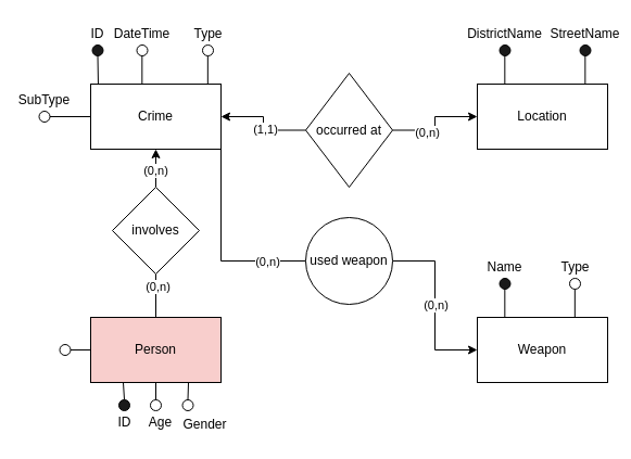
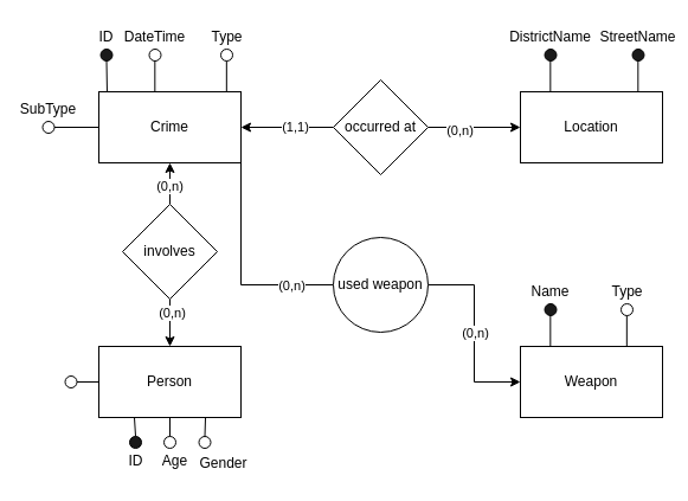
  <mxCell id="0" />
  <mxCell id="1" parent="0" />
  <mxCell id="2" value="Crime" style="rounded=0;whiteSpace=wrap;html=1;" vertex="1" parent="1"><mxGeometry x="83" y="77" width="120" height="60" as="geometry" /></mxCell>
- <mxCell id="3" value="Person" style="rounded=0;whiteSpace=wrap;html=1;fillColor=#f8cecc;" vertex="1" parent="1"><mxGeometry x="83" y="292" width="120" height="60" as="geometry" /></mxCell>
+ <mxCell id="3" value="Person" style="rounded=0;whiteSpace=wrap;html=1;" vertex="1" parent="1"><mxGeometry x="83" y="292" width="120" height="60" as="geometry" /></mxCell>
  <mxCell id="4" value="Location" style="rounded=0;whiteSpace=wrap;html=1;" vertex="1" parent="1"><mxGeometry x="439" y="77" width="120" height="60" as="geometry" /></mxCell>
  <mxCell id="5" value="" style="ellipse;whiteSpace=wrap;html=1;aspect=fixed;fillStyle=solid;fillColor=#1A1A1A;" vertex="1" parent="1"><mxGeometry x="84.5" y="41" width="10" height="10" as="geometry" /></mxCell>
  <mxCell id="6" value="ID" style="text;html=1;align=center;verticalAlign=middle;whiteSpace=wrap;rounded=0;" vertex="1" parent="1"><mxGeometry x="69" y="20" width="41" height="21" as="geometry" /></mxCell>
  <mxCell id="7" value="" style="ellipse;whiteSpace=wrap;html=1;aspect=fixed;" vertex="1" parent="1"><mxGeometry x="125.5" y="41" width="10" height="10" as="geometry" /></mxCell>
  <mxCell id="8" value="DateTime" style="text;html=1;align=center;verticalAlign=middle;whiteSpace=wrap;rounded=0;" vertex="1" parent="1"><mxGeometry x="110" y="20" width="41" height="21" as="geometry" /></mxCell>
  <mxCell id="9" value="" style="ellipse;whiteSpace=wrap;html=1;aspect=fixed;" vertex="1" parent="1"><mxGeometry x="186" y="41" width="10" height="10" as="geometry" /></mxCell>
  <mxCell id="10" value="Type" style="text;html=1;align=center;verticalAlign=middle;whiteSpace=wrap;rounded=0;" vertex="1" parent="1"><mxGeometry x="170.5" y="20" width="41" height="21" as="geometry" /></mxCell>
  <mxCell id="11" value="" style="ellipse;whiteSpace=wrap;html=1;aspect=fixed;" vertex="1" parent="1"><mxGeometry x="35.5" y="102" width="10" height="10" as="geometry" /></mxCell>
  <mxCell id="12" value="SubType" style="text;html=1;align=center;verticalAlign=middle;whiteSpace=wrap;rounded=0;" vertex="1" parent="1"><mxGeometry x="20" y="81" width="41" height="21" as="geometry" /></mxCell>
  <mxCell id="13" value="Weapon" style="rounded=0;whiteSpace=wrap;html=1;" vertex="1" parent="1"><mxGeometry x="439" y="292" width="120" height="60" as="geometry" /></mxCell>
  <mxCell id="14" value="" style="endArrow=none;html=1;rounded=0;entryX=0.5;entryY=1;entryDx=0;entryDy=0;exitX=0.058;exitY=0;exitDx=0;exitDy=0;exitPerimeter=0;" edge="1" parent="1" source="2" target="5"><mxGeometry width="50" height="50" relative="1" as="geometry"><mxPoint x="84" y="107" as="sourcePoint" /><mxPoint x="134" y="57" as="targetPoint" /></mxGeometry></mxCell>
  <mxCell id="15" value="" style="endArrow=none;html=1;rounded=0;entryX=0.5;entryY=1;entryDx=0;entryDy=0;exitX=0.058;exitY=0;exitDx=0;exitDy=0;exitPerimeter=0;" edge="1" parent="1"><mxGeometry width="50" height="50" relative="1" as="geometry"><mxPoint x="130.33" y="77" as="sourcePoint" /><mxPoint x="130.33" y="51" as="targetPoint" /></mxGeometry></mxCell>
  <mxCell id="16" value="" style="endArrow=none;html=1;rounded=0;entryX=0.5;entryY=1;entryDx=0;entryDy=0;exitX=0.058;exitY=0;exitDx=0;exitDy=0;exitPerimeter=0;" edge="1" parent="1"><mxGeometry width="50" height="50" relative="1" as="geometry"><mxPoint x="190.83" y="77" as="sourcePoint" /><mxPoint x="190.83" y="51" as="targetPoint" /></mxGeometry></mxCell>
  <mxCell id="17" value="" style="endArrow=none;html=1;rounded=0;exitX=0;exitY=0.5;exitDx=0;exitDy=0;entryX=1;entryY=0.5;entryDx=0;entryDy=0;" edge="1" parent="1" source="2" target="11"><mxGeometry width="50" height="50" relative="1" as="geometry"><mxPoint x="-11" y="110" as="sourcePoint" /><mxPoint x="24" y="86" as="targetPoint" /></mxGeometry></mxCell>
  <mxCell id="18" value="" style="ellipse;whiteSpace=wrap;html=1;aspect=fixed;" vertex="1" parent="1"><mxGeometry x="524" y="256" width="10" height="10" as="geometry" /></mxCell>
  <mxCell id="19" value="Type" style="text;html=1;align=center;verticalAlign=middle;whiteSpace=wrap;rounded=0;" vertex="1" parent="1"><mxGeometry x="508.5" y="235" width="41" height="21" as="geometry" /></mxCell>
  <mxCell id="20" value="" style="endArrow=none;html=1;rounded=0;entryX=0.5;entryY=1;entryDx=0;entryDy=0;exitX=0.058;exitY=0;exitDx=0;exitDy=0;exitPerimeter=0;" edge="1" parent="1"><mxGeometry width="50" height="50" relative="1" as="geometry"><mxPoint x="528.83" y="292" as="sourcePoint" /><mxPoint x="528.83" y="266" as="targetPoint" /></mxGeometry></mxCell>
  <mxCell id="21" value="" style="ellipse;whiteSpace=wrap;html=1;aspect=fixed;fillStyle=solid;fillColor=#1A1A1A;" vertex="1" parent="1"><mxGeometry x="459.5" y="41" width="10" height="10" as="geometry" /></mxCell>
  <mxCell id="22" value="DistrictName" style="text;html=1;align=center;verticalAlign=middle;whiteSpace=wrap;rounded=0;" vertex="1" parent="1"><mxGeometry x="444" y="20" width="41" height="21" as="geometry" /></mxCell>
  <mxCell id="23" value="" style="endArrow=none;html=1;rounded=0;entryX=0.5;entryY=1;entryDx=0;entryDy=0;exitX=0.058;exitY=0;exitDx=0;exitDy=0;exitPerimeter=0;" edge="1" parent="1"><mxGeometry width="50" height="50" relative="1" as="geometry"><mxPoint x="464.33" y="77" as="sourcePoint" /><mxPoint x="464.33" y="51" as="targetPoint" /></mxGeometry></mxCell>
  <mxCell id="24" value="" style="ellipse;whiteSpace=wrap;html=1;aspect=fixed;fillStyle=solid;fillColor=#1A1A1A;" vertex="1" parent="1"><mxGeometry x="459.5" y="256" width="10" height="10" as="geometry" /></mxCell>
  <mxCell id="25" value="Name" style="text;html=1;align=center;verticalAlign=middle;whiteSpace=wrap;rounded=0;" vertex="1" parent="1"><mxGeometry x="444" y="235" width="41" height="21" as="geometry" /></mxCell>
  <mxCell id="26" value="" style="endArrow=none;html=1;rounded=0;entryX=0.5;entryY=1;entryDx=0;entryDy=0;exitX=0.058;exitY=0;exitDx=0;exitDy=0;exitPerimeter=0;" edge="1" parent="1"><mxGeometry width="50" height="50" relative="1" as="geometry"><mxPoint x="464.33" y="292" as="sourcePoint" /><mxPoint x="464.33" y="266" as="targetPoint" /></mxGeometry></mxCell>
  <mxCell id="27" value="" style="ellipse;whiteSpace=wrap;html=1;aspect=fixed;fillStyle=solid;fillColor=#1A1A1A;" vertex="1" parent="1"><mxGeometry x="109" y="368" width="10" height="10" as="geometry" /></mxCell>
  <mxCell id="28" value="ID" style="text;html=1;align=center;verticalAlign=middle;whiteSpace=wrap;rounded=0;" vertex="1" parent="1"><mxGeometry x="93.5" y="378" width="41" height="21" as="geometry" /></mxCell>
  <mxCell id="29" value="" style="ellipse;whiteSpace=wrap;html=1;aspect=fixed;" vertex="1" parent="1"><mxGeometry x="138" y="368" width="10" height="10" as="geometry" /></mxCell>
  <mxCell id="30" value="Age" style="text;html=1;align=center;verticalAlign=middle;whiteSpace=wrap;rounded=0;" vertex="1" parent="1"><mxGeometry x="126.5" y="378" width="41" height="21" as="geometry" /></mxCell>
  <mxCell id="31" value="" style="ellipse;whiteSpace=wrap;html=1;aspect=fixed;" vertex="1" parent="1"><mxGeometry x="167.5" y="368" width="10" height="10" as="geometry" /></mxCell>
  <mxCell id="32" value="" style="endArrow=none;html=1;rounded=0;entryX=0.5;entryY=1;entryDx=0;entryDy=0;exitX=0.5;exitY=0;exitDx=0;exitDy=0;" edge="1" parent="1" source="29" target="3"><mxGeometry width="50" height="50" relative="1" as="geometry"><mxPoint x="300.83" y="435" as="sourcePoint" /><mxPoint x="300.83" y="409" as="targetPoint" /></mxGeometry></mxCell>
  <mxCell id="33" value="" style="ellipse;whiteSpace=wrap;html=1;aspect=fixed;" vertex="1" parent="1"><mxGeometry x="54.5" y="317" width="10" height="10" as="geometry" /></mxCell>
  <mxCell id="34" value="Gender" style="text;html=1;align=center;verticalAlign=middle;whiteSpace=wrap;rounded=0;" vertex="1" parent="1"><mxGeometry x="167.5" y="380" width="41" height="21" as="geometry" /></mxCell>
  <mxCell id="35" value="" style="endArrow=none;html=1;rounded=0;entryX=1;entryY=0.5;entryDx=0;entryDy=0;exitX=0;exitY=0.5;exitDx=0;exitDy=0;" edge="1" parent="1" source="3" target="33"><mxGeometry width="50" height="50" relative="1" as="geometry"><mxPoint x="383.83" y="435" as="sourcePoint" /><mxPoint x="383.83" y="409" as="targetPoint" /></mxGeometry></mxCell>
  <mxCell id="36" value="" style="ellipse;whiteSpace=wrap;html=1;aspect=fixed;fillStyle=solid;fillColor=#1A1A1A;" vertex="1" parent="1"><mxGeometry x="533.5" y="41" width="10" height="10" as="geometry" /></mxCell>
  <mxCell id="37" value="StreetName" style="text;html=1;align=center;verticalAlign=middle;whiteSpace=wrap;rounded=0;" vertex="1" parent="1"><mxGeometry x="518" y="20" width="41" height="21" as="geometry" /></mxCell>
  <mxCell id="38" value="" style="endArrow=none;html=1;rounded=0;entryX=0.5;entryY=1;entryDx=0;entryDy=0;exitX=0.058;exitY=0;exitDx=0;exitDy=0;exitPerimeter=0;" edge="1" parent="1"><mxGeometry width="50" height="50" relative="1" as="geometry"><mxPoint x="538.33" y="77" as="sourcePoint" /><mxPoint x="538.33" y="51" as="targetPoint" /></mxGeometry></mxCell>
  <mxCell id="39" style="edgeStyle=orthogonalEdgeStyle;rounded=0;orthogonalLoop=1;jettySize=auto;html=1;entryX=1;entryY=0.5;entryDx=0;entryDy=0;" edge="1" parent="1" source="43" target="2"><mxGeometry relative="1" as="geometry" /></mxCell>
  <mxCell id="40" value="(1,1)" style="edgeLabel;html=1;align=center;verticalAlign=middle;resizable=0;points=[];" vertex="1" connectable="0" parent="39"><mxGeometry x="-0.153" y="-1" relative="1" as="geometry"><mxPoint as="offset" /></mxGeometry></mxCell>
  <mxCell id="41" style="edgeStyle=orthogonalEdgeStyle;rounded=0;orthogonalLoop=1;jettySize=auto;html=1;entryX=0;entryY=0.5;entryDx=0;entryDy=0;" edge="1" parent="1" source="43" target="4"><mxGeometry relative="1" as="geometry" /></mxCell>
  <mxCell id="42" value="(0,n)" style="edgeLabel;html=1;align=center;verticalAlign=middle;resizable=0;points=[];" vertex="1" connectable="0" parent="41"><mxGeometry x="-0.321" y="-2" relative="1" as="geometry"><mxPoint as="offset" /></mxGeometry></mxCell>
- <mxCell id="43" value="occurred at" style="rhombus;whiteSpace=wrap;html=1;" vertex="1" parent="1"><mxGeometry x="281" y="67" width="80" height="105" as="geometry" /></mxCell>
+ <mxCell id="43" value="occurred at" style="rhombus;whiteSpace=wrap;html=1;" vertex="1" parent="1"><mxGeometry x="281" y="67" width="80" height="80" as="geometry" /></mxCell>
  <mxCell id="44" value="" style="endArrow=none;html=1;rounded=0;entryX=0.25;entryY=1;entryDx=0;entryDy=0;exitX=0.5;exitY=0;exitDx=0;exitDy=0;" edge="1" parent="1" source="27" target="3"><mxGeometry width="50" height="50" relative="1" as="geometry"><mxPoint x="123" y="415" as="sourcePoint" /><mxPoint x="173" y="365" as="targetPoint" /></mxGeometry></mxCell>
  <mxCell id="45" value="" style="endArrow=none;html=1;rounded=0;entryX=0.75;entryY=1;entryDx=0;entryDy=0;exitX=0.5;exitY=0;exitDx=0;exitDy=0;" edge="1" parent="1" source="31" target="3"><mxGeometry width="50" height="50" relative="1" as="geometry"><mxPoint x="203" y="411" as="sourcePoint" /><mxPoint x="253" y="361" as="targetPoint" /></mxGeometry></mxCell>
  <mxCell id="46" style="edgeStyle=orthogonalEdgeStyle;rounded=0;orthogonalLoop=1;jettySize=auto;html=1;entryX=0.5;entryY=1;entryDx=0;entryDy=0;" edge="1" parent="1" source="50" target="2"><mxGeometry relative="1" as="geometry" /></mxCell>
  <mxCell id="47" value="(0,n)" style="edgeLabel;html=1;align=center;verticalAlign=middle;resizable=0;points=[];" vertex="1" connectable="0" parent="46"><mxGeometry x="0.173" y="1" relative="1" as="geometry"><mxPoint as="offset" /></mxGeometry></mxCell>
- <mxCell id="48" style="edgeStyle=orthogonalEdgeStyle;rounded=0;orthogonalLoop=1;jettySize=auto;html=1;endArrow=none;" edge="1" parent="1" source="50" target="3"><mxGeometry relative="1" as="geometry" /></mxCell>
+ <mxCell id="48" style="edgeStyle=orthogonalEdgeStyle;rounded=0;orthogonalLoop=1;jettySize=auto;html=1;" edge="1" parent="1" source="50" target="3"><mxGeometry relative="1" as="geometry" /></mxCell>
  <mxCell id="49" value="(0,n)" style="edgeLabel;html=1;align=center;verticalAlign=middle;resizable=0;points=[];" vertex="1" connectable="0" parent="48"><mxGeometry x="-0.46" y="1" relative="1" as="geometry"><mxPoint as="offset" /></mxGeometry></mxCell>
  <mxCell id="50" value="involves" style="rhombus;whiteSpace=wrap;html=1;" vertex="1" parent="1"><mxGeometry x="103" y="172" width="80" height="80" as="geometry" /></mxCell>
  <mxCell id="51" style="edgeStyle=orthogonalEdgeStyle;rounded=0;orthogonalLoop=1;jettySize=auto;html=1;entryX=1;entryY=1;entryDx=0;entryDy=0;endArrow=none;" edge="1" parent="1" source="55" target="2"><mxGeometry relative="1" as="geometry" /></mxCell>
  <mxCell id="52" value="(0,n)" style="edgeLabel;html=1;align=center;verticalAlign=middle;resizable=0;points=[];" vertex="1" connectable="0" parent="51"><mxGeometry x="-0.607" relative="1" as="geometry"><mxPoint as="offset" /></mxGeometry></mxCell>
  <mxCell id="53" style="edgeStyle=orthogonalEdgeStyle;rounded=0;orthogonalLoop=1;jettySize=auto;html=1;entryX=0;entryY=0.5;entryDx=0;entryDy=0;" edge="1" parent="1" source="55" target="13"><mxGeometry relative="1" as="geometry" /></mxCell>
  <mxCell id="54" value="(0,n)" style="edgeLabel;html=1;align=center;verticalAlign=middle;resizable=0;points=[];" vertex="1" connectable="0" parent="53"><mxGeometry x="-0.007" relative="1" as="geometry"><mxPoint as="offset" /></mxGeometry></mxCell>
  <mxCell id="55" value="used weapon" style="ellipse;whiteSpace=wrap;html=1;" vertex="1" parent="1"><mxGeometry x="281" y="200" width="80" height="80" as="geometry" /></mxCell>
